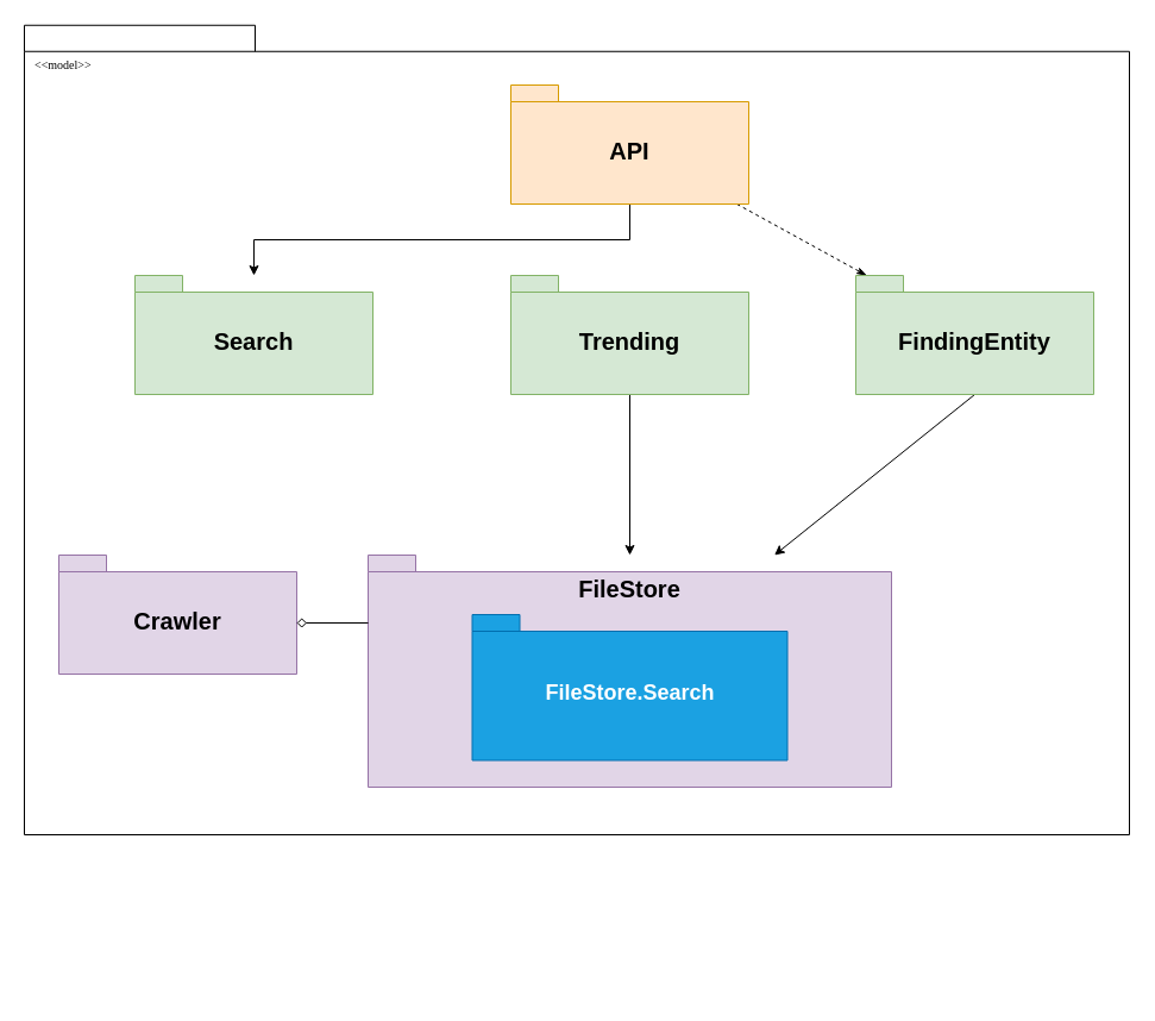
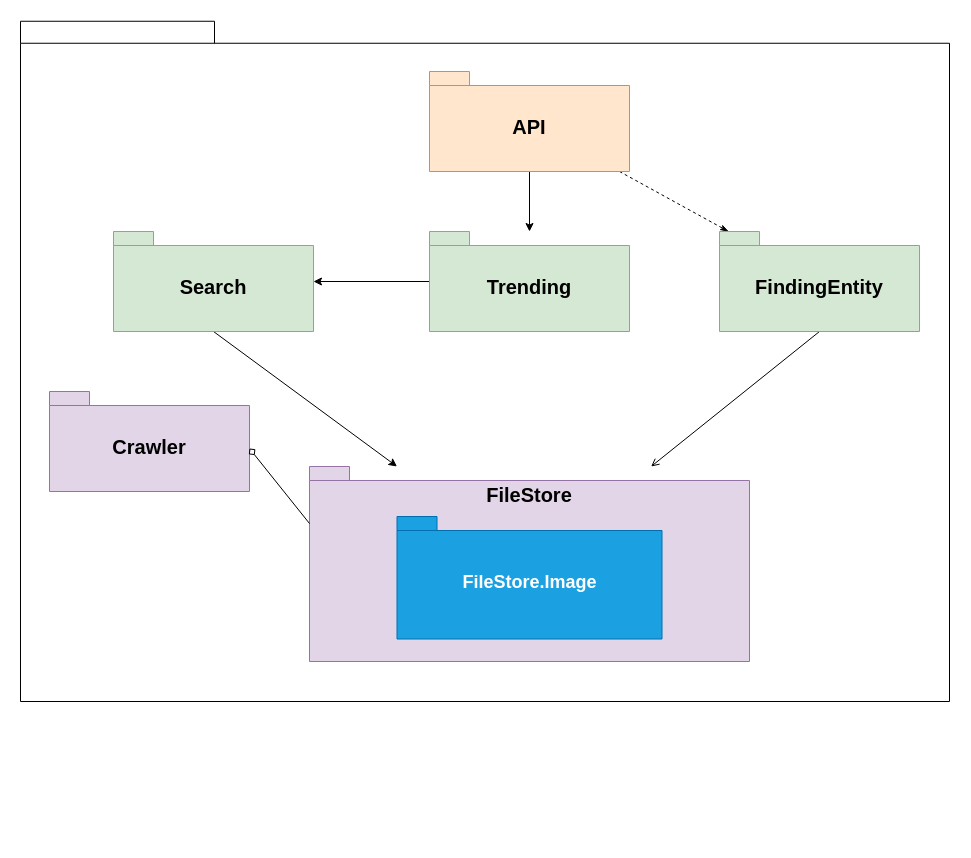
  <mxCell id="0" />
  <mxCell id="1" parent="0" />
  <mxCell id="2" value="" style="shape=folder;fontStyle=1;spacingTop=10;tabWidth=194;tabHeight=22;tabPosition=left;html=1;rounded=0;shadow=0;comic=0;labelBackgroundColor=none;strokeWidth=1;fillColor=none;fontFamily=Verdana;fontSize=10;align=center;" parent="1" vertex="1"><mxGeometry x="20" y="20.75" width="929" height="680.25" as="geometry" /></mxCell>
  <mxCell id="3" style="edgeStyle=elbowEdgeStyle;rounded=0;html=1;entryX=0.559;entryY=0.251;entryPerimeter=0;dashed=1;labelBackgroundColor=none;startFill=0;endArrow=open;endFill=0;endSize=10;fontFamily=Verdana;fontSize=10;" parent="1" edge="1"><mxGeometry relative="1" as="geometry"><mxPoint x="409" y="525.5" as="sourcePoint" /></mxGeometry></mxCell>
  <mxCell id="4" style="edgeStyle=none;rounded=0;html=1;dashed=1;labelBackgroundColor=none;startFill=0;endArrow=open;endFill=0;endSize=10;fontFamily=Verdana;fontSize=10;entryX=-0.003;entryY=0.411;entryPerimeter=0;" parent="1" edge="1"><mxGeometry relative="1" as="geometry"><mxPoint x="498.164" y="584.27" as="targetPoint" /></mxGeometry></mxCell>
  <mxCell id="5" style="edgeStyle=elbowEdgeStyle;rounded=0;html=1;entryX=0.628;entryY=0.26;entryPerimeter=0;dashed=1;labelBackgroundColor=none;startFill=0;endArrow=open;endFill=0;endSize=10;fontFamily=Verdana;fontSize=10;" parent="1" edge="1"><mxGeometry relative="1" as="geometry"><mxPoint x="357.571" y="835.5" as="sourcePoint" /></mxGeometry></mxCell>
  <mxCell id="6" style="edgeStyle=elbowEdgeStyle;rounded=0;html=1;entryX=0.643;entryY=0.246;entryPerimeter=0;dashed=1;labelBackgroundColor=none;startFill=0;endArrow=open;endFill=0;endSize=10;fontFamily=Verdana;fontSize=10;" parent="1" edge="1"><mxGeometry relative="1" as="geometry"><mxPoint x="526.143" y="835.5" as="sourcePoint" /></mxGeometry></mxCell>
- <mxCell id="7" value="&amp;lt;&amp;lt;model&amp;gt;&amp;gt;" style="text;html=1;align=left;verticalAlign=top;spacingTop=-4;fontSize=10;fontFamily=Verdana" parent="1" vertex="1"><mxGeometry x="26.5" y="45.5" width="130" height="20" as="geometry" /></mxCell>
- <mxCell id="8" style="edgeStyle=orthogonalEdgeStyle;rounded=0;orthogonalLoop=1;jettySize=auto;html=1;exitX=0.5;exitY=1;exitDx=0;exitDy=0;exitPerimeter=0;" parent="1" source="10" target="12" edge="1"><mxGeometry relative="1" as="geometry" /></mxCell>
+ <mxCell id="8" style="edgeStyle=orthogonalEdgeStyle;rounded=0;orthogonalLoop=1;jettySize=auto;html=1;exitX=0.5;exitY=1;exitDx=0;exitDy=0;exitPerimeter=0;" parent="1" source="10" target="16" edge="1"><mxGeometry relative="1" as="geometry" /></mxCell>
  <mxCell id="9" style="rounded=0;orthogonalLoop=1;jettySize=auto;html=1;exitX=0;exitY=0;exitDx=190;exitDy=100;exitPerimeter=0;endArrow=classicThin;endFill=1;dashed=1;" parent="1" source="10" target="18" edge="1"><mxGeometry relative="1" as="geometry" /></mxCell>
  <mxCell id="10" value="&lt;font style=&quot;font-size: 20px;&quot;&gt;API&lt;/font&gt;" style="shape=folder;fontStyle=1;spacingTop=10;tabWidth=40;tabHeight=14;tabPosition=left;html=1;whiteSpace=wrap;fillColor=#ffe6cc;strokeColor=#d79b00;" parent="1" vertex="1"><mxGeometry x="429" y="71" width="200" height="100" as="geometry" /></mxCell>
+ <mxCell id="11" style="rounded=0;orthogonalLoop=1;jettySize=auto;html=1;exitX=0.5;exitY=1;exitDx=0;exitDy=0;exitPerimeter=0;" parent="1" source="12" target="14" edge="1"><mxGeometry relative="1" as="geometry" /></mxCell>
  <mxCell id="12" value="&lt;font style=&quot;font-size: 20px;&quot;&gt;Search&lt;/font&gt;" style="shape=folder;fontStyle=1;spacingTop=10;tabWidth=40;tabHeight=14;tabPosition=left;html=1;whiteSpace=wrap;fillColor=#d5e8d4;strokeColor=#82b366;" parent="1" vertex="1"><mxGeometry x="113" y="231" width="200" height="100" as="geometry" /></mxCell>
- <mxCell id="13" value="&lt;font style=&quot;font-size: 20px;&quot;&gt;Crawler&lt;/font&gt;" style="shape=folder;fontStyle=1;spacingTop=10;tabWidth=40;tabHeight=14;tabPosition=left;html=1;whiteSpace=wrap;fillColor=#e1d5e7;strokeColor=#9673a6;" parent="1" vertex="1"><mxGeometry x="49" y="466" width="200" height="100" as="geometry" /></mxCell>
+ <mxCell id="13" value="&lt;font style=&quot;font-size: 20px;&quot;&gt;Crawler&lt;/font&gt;" style="shape=folder;fontStyle=1;spacingTop=10;tabWidth=40;tabHeight=14;tabPosition=left;html=1;whiteSpace=wrap;fillColor=#e1d5e7;strokeColor=#9673a6;" parent="1" vertex="1"><mxGeometry x="49" y="391" width="200" height="100" as="geometry" /></mxCell>
  <mxCell id="14" value="&lt;font style=&quot;font-size: 20px;&quot;&gt;FileStore&lt;/font&gt;" style="shape=folder;fontStyle=1;spacingTop=10;tabWidth=40;tabHeight=14;tabPosition=left;html=1;whiteSpace=wrap;fillColor=#e1d5e7;strokeColor=#9673a6;verticalAlign=top;align=center;labelPosition=center;verticalLabelPosition=middle;" parent="1" vertex="1"><mxGeometry x="309" y="466" width="440" height="195" as="geometry" /></mxCell>
- <mxCell id="15" style="rounded=0;orthogonalLoop=1;jettySize=auto;html=1;" edge="1" parent="1" source="16" target="14"><mxGeometry relative="1" as="geometry" /></mxCell>
+ <mxCell id="15" style="rounded=0;orthogonalLoop=1;jettySize=auto;html=1;" edge="1" parent="1" source="16" target="12"><mxGeometry relative="1" as="geometry" /></mxCell>
  <mxCell id="16" value="&lt;font style=&quot;font-size: 20px;&quot;&gt;Trending&lt;/font&gt;" style="shape=folder;fontStyle=1;spacingTop=10;tabWidth=40;tabHeight=14;tabPosition=left;html=1;whiteSpace=wrap;fillColor=#d5e8d4;strokeColor=#82b366;" parent="1" vertex="1"><mxGeometry x="429" y="231" width="200" height="100" as="geometry" /></mxCell>
- <mxCell id="17" style="rounded=0;orthogonalLoop=1;jettySize=auto;html=1;exitX=0.5;exitY=1;exitDx=0;exitDy=0;exitPerimeter=0;" edge="1" parent="1" source="18" target="14"><mxGeometry relative="1" as="geometry" /></mxCell>
+ <mxCell id="17" style="rounded=0;orthogonalLoop=1;jettySize=auto;html=1;exitX=0.5;exitY=1;exitDx=0;exitDy=0;exitPerimeter=0;endArrow=open;" edge="1" parent="1" source="18" target="14"><mxGeometry relative="1" as="geometry" /></mxCell>
  <mxCell id="18" value="&lt;font style=&quot;font-size: 20px;&quot;&gt;FindingEntity&lt;/font&gt;" style="shape=folder;fontStyle=1;spacingTop=10;tabWidth=40;tabHeight=14;tabPosition=left;html=1;whiteSpace=wrap;fillColor=#d5e8d4;strokeColor=#82b366;" parent="1" vertex="1"><mxGeometry x="719" y="231" width="200" height="100" as="geometry" /></mxCell>
  <mxCell id="19" style="rounded=0;orthogonalLoop=1;jettySize=auto;html=1;exitX=0;exitY=0;exitDx=0;exitDy=57;exitPerimeter=0;entryX=0;entryY=0;entryDx=200;entryDy=57;entryPerimeter=0;endArrow=diamond;endFill=0;" parent="1" source="14" target="13" edge="1"><mxGeometry relative="1" as="geometry" /></mxCell>
- <mxCell id="20" value="&lt;font style=&quot;font-size: 18px;&quot;&gt;FileStore.Search&lt;/font&gt;" style="shape=folder;fontStyle=1;spacingTop=10;tabWidth=40;tabHeight=14;tabPosition=left;html=1;whiteSpace=wrap;fillColor=#1ba1e2;strokeColor=#006EAF;fontColor=#ffffff;" vertex="1" parent="1"><mxGeometry x="396.5" y="516" width="265" height="122.5" as="geometry" /></mxCell>
+ <mxCell id="20" value="&lt;font style=&quot;font-size: 18px;&quot;&gt;FileStore.Image&lt;/font&gt;" style="shape=folder;fontStyle=1;spacingTop=10;tabWidth=40;tabHeight=14;tabPosition=left;html=1;whiteSpace=wrap;fillColor=#1ba1e2;strokeColor=#006EAF;fontColor=#ffffff;" vertex="1" parent="1"><mxGeometry x="396.5" y="516" width="265" height="122.5" as="geometry" /></mxCell>
